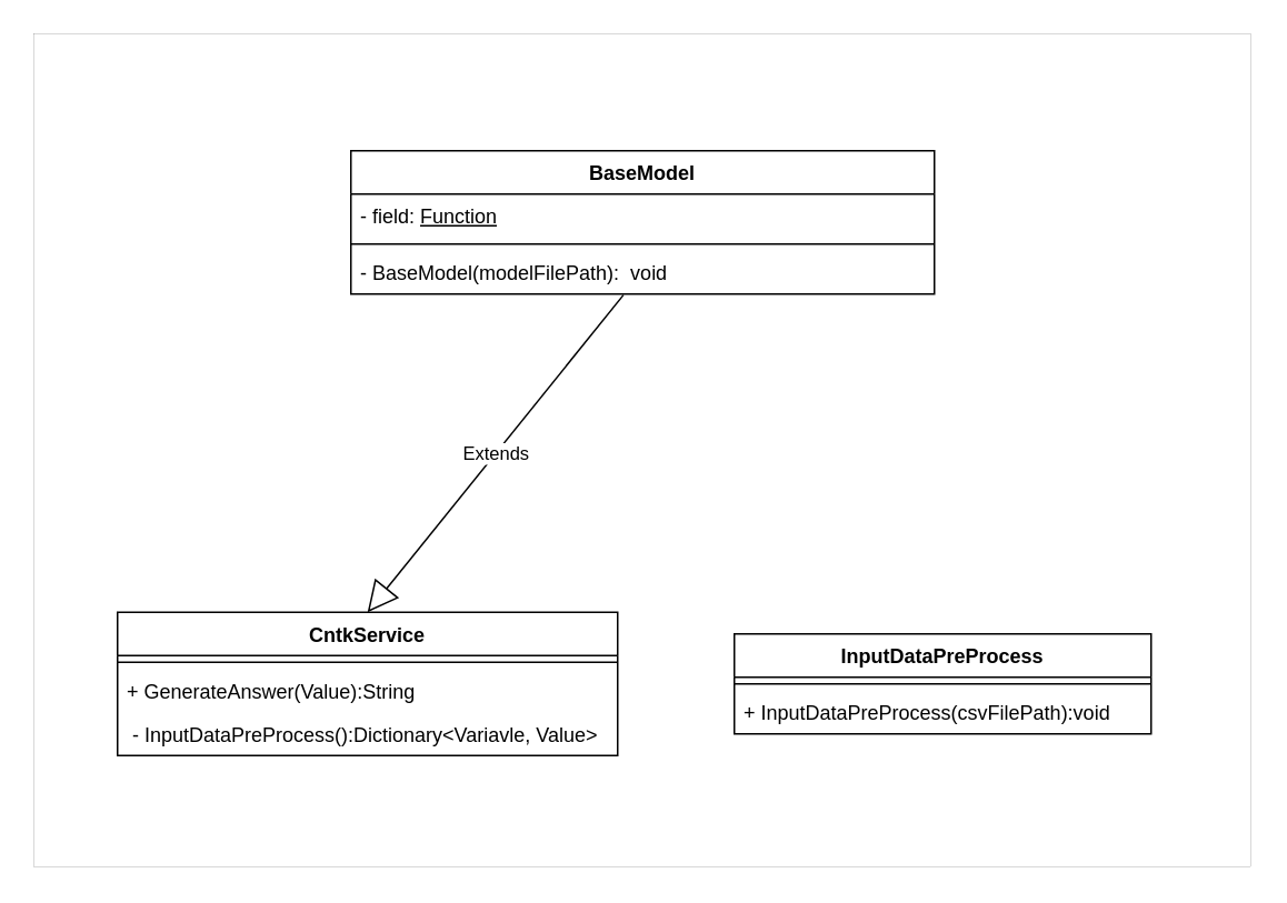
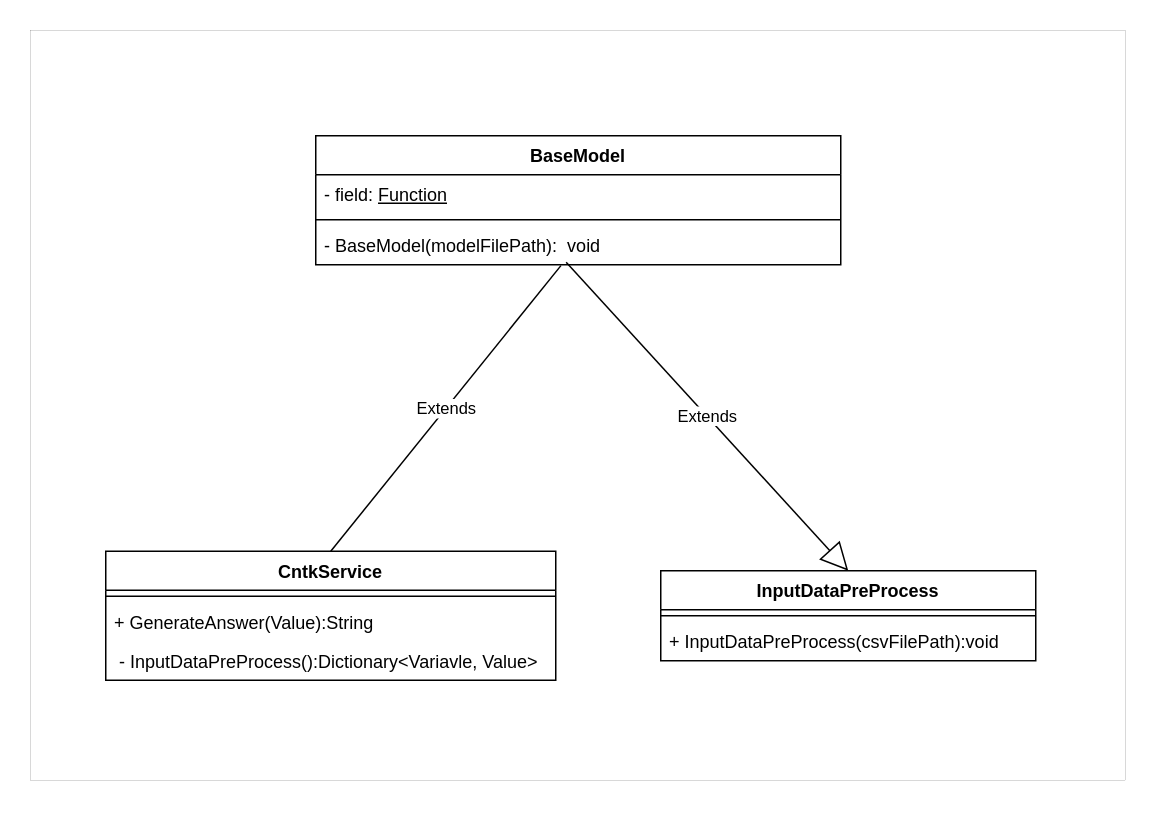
  <mxCell id="0" />
  <mxCell id="1" parent="0" />
  <mxCell id="2" value="" style="rounded=0;whiteSpace=wrap;html=1;strokeWidth=0;" vertex="1" parent="1"><mxGeometry y="20" width="730" height="500" as="geometry" x="20" /></mxCell>
  <mxCell id="3" value="BaseModel" style="swimlane;fontStyle=1;align=center;verticalAlign=top;childLayout=stackLayout;horizontal=1;startSize=26;horizontalStack=0;resizeParent=1;resizeParentMax=0;resizeLast=0;collapsible=1;marginBottom=0;whiteSpace=wrap;html=1;" vertex="1" parent="1"><mxGeometry x="210" y="90" width="350" height="86" as="geometry" /></mxCell>
  <mxCell id="4" value="- field: &lt;u&gt;Function&lt;/u&gt;" style="text;strokeColor=none;fillColor=none;align=left;verticalAlign=top;spacingLeft=4;spacingRight=4;overflow=hidden;rotatable=0;points=[[0,0.5],[1,0.5]];portConstraint=eastwest;whiteSpace=wrap;html=1;" vertex="1" parent="3"><mxGeometry y="26" width="350" height="26" as="geometry" /></mxCell>
  <mxCell id="5" value="" style="line;strokeWidth=1;fillColor=none;align=left;verticalAlign=middle;spacingTop=-1;spacingLeft=3;spacingRight=3;rotatable=0;labelPosition=right;points=[];portConstraint=eastwest;strokeColor=inherit;" vertex="1" parent="3"><mxGeometry y="52" width="350" height="8" as="geometry" /></mxCell>
  <mxCell id="6" value="- BaseModel(modelFilePath&lt;span style=&quot;background-color: initial;&quot;&gt;):&amp;nbsp; void&lt;/span&gt;" style="text;strokeColor=none;fillColor=none;align=left;verticalAlign=top;spacingLeft=4;spacingRight=4;overflow=hidden;rotatable=0;points=[[0,0.5],[1,0.5]];portConstraint=eastwest;whiteSpace=wrap;html=1;" vertex="1" parent="3"><mxGeometry y="60" width="350" height="26" as="geometry" /></mxCell>
  <mxCell id="7" value="InputDataPreProcess" style="swimlane;fontStyle=1;align=center;verticalAlign=top;childLayout=stackLayout;horizontal=1;startSize=26;horizontalStack=0;resizeParent=1;resizeParentMax=0;resizeLast=0;collapsible=1;marginBottom=0;whiteSpace=wrap;html=1;" vertex="1" parent="1"><mxGeometry x="440" y="380" width="250" height="60" as="geometry" /></mxCell>
  <mxCell id="8" value="" style="line;strokeWidth=1;fillColor=none;align=left;verticalAlign=middle;spacingTop=-1;spacingLeft=3;spacingRight=3;rotatable=0;labelPosition=right;points=[];portConstraint=eastwest;strokeColor=inherit;" vertex="1" parent="7"><mxGeometry y="26" width="250" height="8" as="geometry" /></mxCell>
  <mxCell id="9" value="+ InputDataPreProcess(csvFilePath):void" style="text;strokeColor=none;fillColor=none;align=left;verticalAlign=top;spacingLeft=4;spacingRight=4;overflow=hidden;rotatable=0;points=[[0,0.5],[1,0.5]];portConstraint=eastwest;whiteSpace=wrap;html=1;" vertex="1" parent="7"><mxGeometry y="34" width="250" height="26" as="geometry" /></mxCell>
+ <mxCell id="10" value="Extends" style="endArrow=block;endSize=16;endFill=0;html=1;rounded=0;entryX=0.5;entryY=0;entryDx=0;entryDy=0;exitX=0.477;exitY=0.937;exitDx=0;exitDy=0;exitPerimeter=0;" edge="1" parent="1" source="6" target="7"><mxGeometry width="160" relative="1" as="geometry"><mxPoint x="380" y="180" as="sourcePoint" /><mxPoint x="460" y="260" as="targetPoint" /></mxGeometry></mxCell>
  <mxCell id="11" value="CntkService" style="swimlane;fontStyle=1;align=center;verticalAlign=top;childLayout=stackLayout;horizontal=1;startSize=26;horizontalStack=0;resizeParent=1;resizeParentMax=0;resizeLast=0;collapsible=1;marginBottom=0;whiteSpace=wrap;html=1;" vertex="1" parent="1"><mxGeometry x="70" y="367" width="300" height="86" as="geometry" /></mxCell>
  <mxCell id="12" value="" style="line;strokeWidth=1;fillColor=none;align=left;verticalAlign=middle;spacingTop=-1;spacingLeft=3;spacingRight=3;rotatable=0;labelPosition=right;points=[];portConstraint=eastwest;strokeColor=inherit;" vertex="1" parent="11"><mxGeometry y="26" width="300" height="8" as="geometry" /></mxCell>
  <mxCell id="13" value="+ GenerateAnswer(Value):String" style="text;strokeColor=none;fillColor=none;align=left;verticalAlign=top;spacingLeft=4;spacingRight=4;overflow=hidden;rotatable=0;points=[[0,0.5],[1,0.5]];portConstraint=eastwest;whiteSpace=wrap;html=1;" vertex="1" parent="11"><mxGeometry y="34" width="300" height="26" as="geometry" /></mxCell>
  <mxCell id="14" value="&amp;nbsp;- InputDataPreProcess():Dictionary&amp;lt;Variavle, Value&amp;gt;" style="text;strokeColor=none;fillColor=none;align=left;verticalAlign=top;spacingLeft=4;spacingRight=4;overflow=hidden;rotatable=0;points=[[0,0.5],[1,0.5]];portConstraint=eastwest;whiteSpace=wrap;html=1;" vertex="1" parent="11"><mxGeometry y="60" width="300" height="26" as="geometry" /></mxCell>
- <mxCell id="15" value="Extends" style="endArrow=block;endSize=16;endFill=0;html=1;rounded=0;entryX=0.5;entryY=0;entryDx=0;entryDy=0;exitX=0.467;exitY=1.023;exitDx=0;exitDy=0;exitPerimeter=0;" edge="1" parent="1" source="6" target="11"><mxGeometry width="160" relative="1" as="geometry"><mxPoint x="210" y="210" as="sourcePoint" /><mxPoint x="398" y="416" as="targetPoint" /></mxGeometry></mxCell>
+ <mxCell id="15" value="Extends" style="endArrow=none;endSize=16;endFill=0;html=1;rounded=0;entryX=0.5;entryY=0;entryDx=0;entryDy=0;exitX=0.467;exitY=1.023;exitDx=0;exitDy=0;exitPerimeter=0;" edge="1" parent="1" source="6" target="11"><mxGeometry width="160" relative="1" as="geometry"><mxPoint x="210" y="210" as="sourcePoint" /><mxPoint x="398" y="416" as="targetPoint" /></mxGeometry></mxCell>
